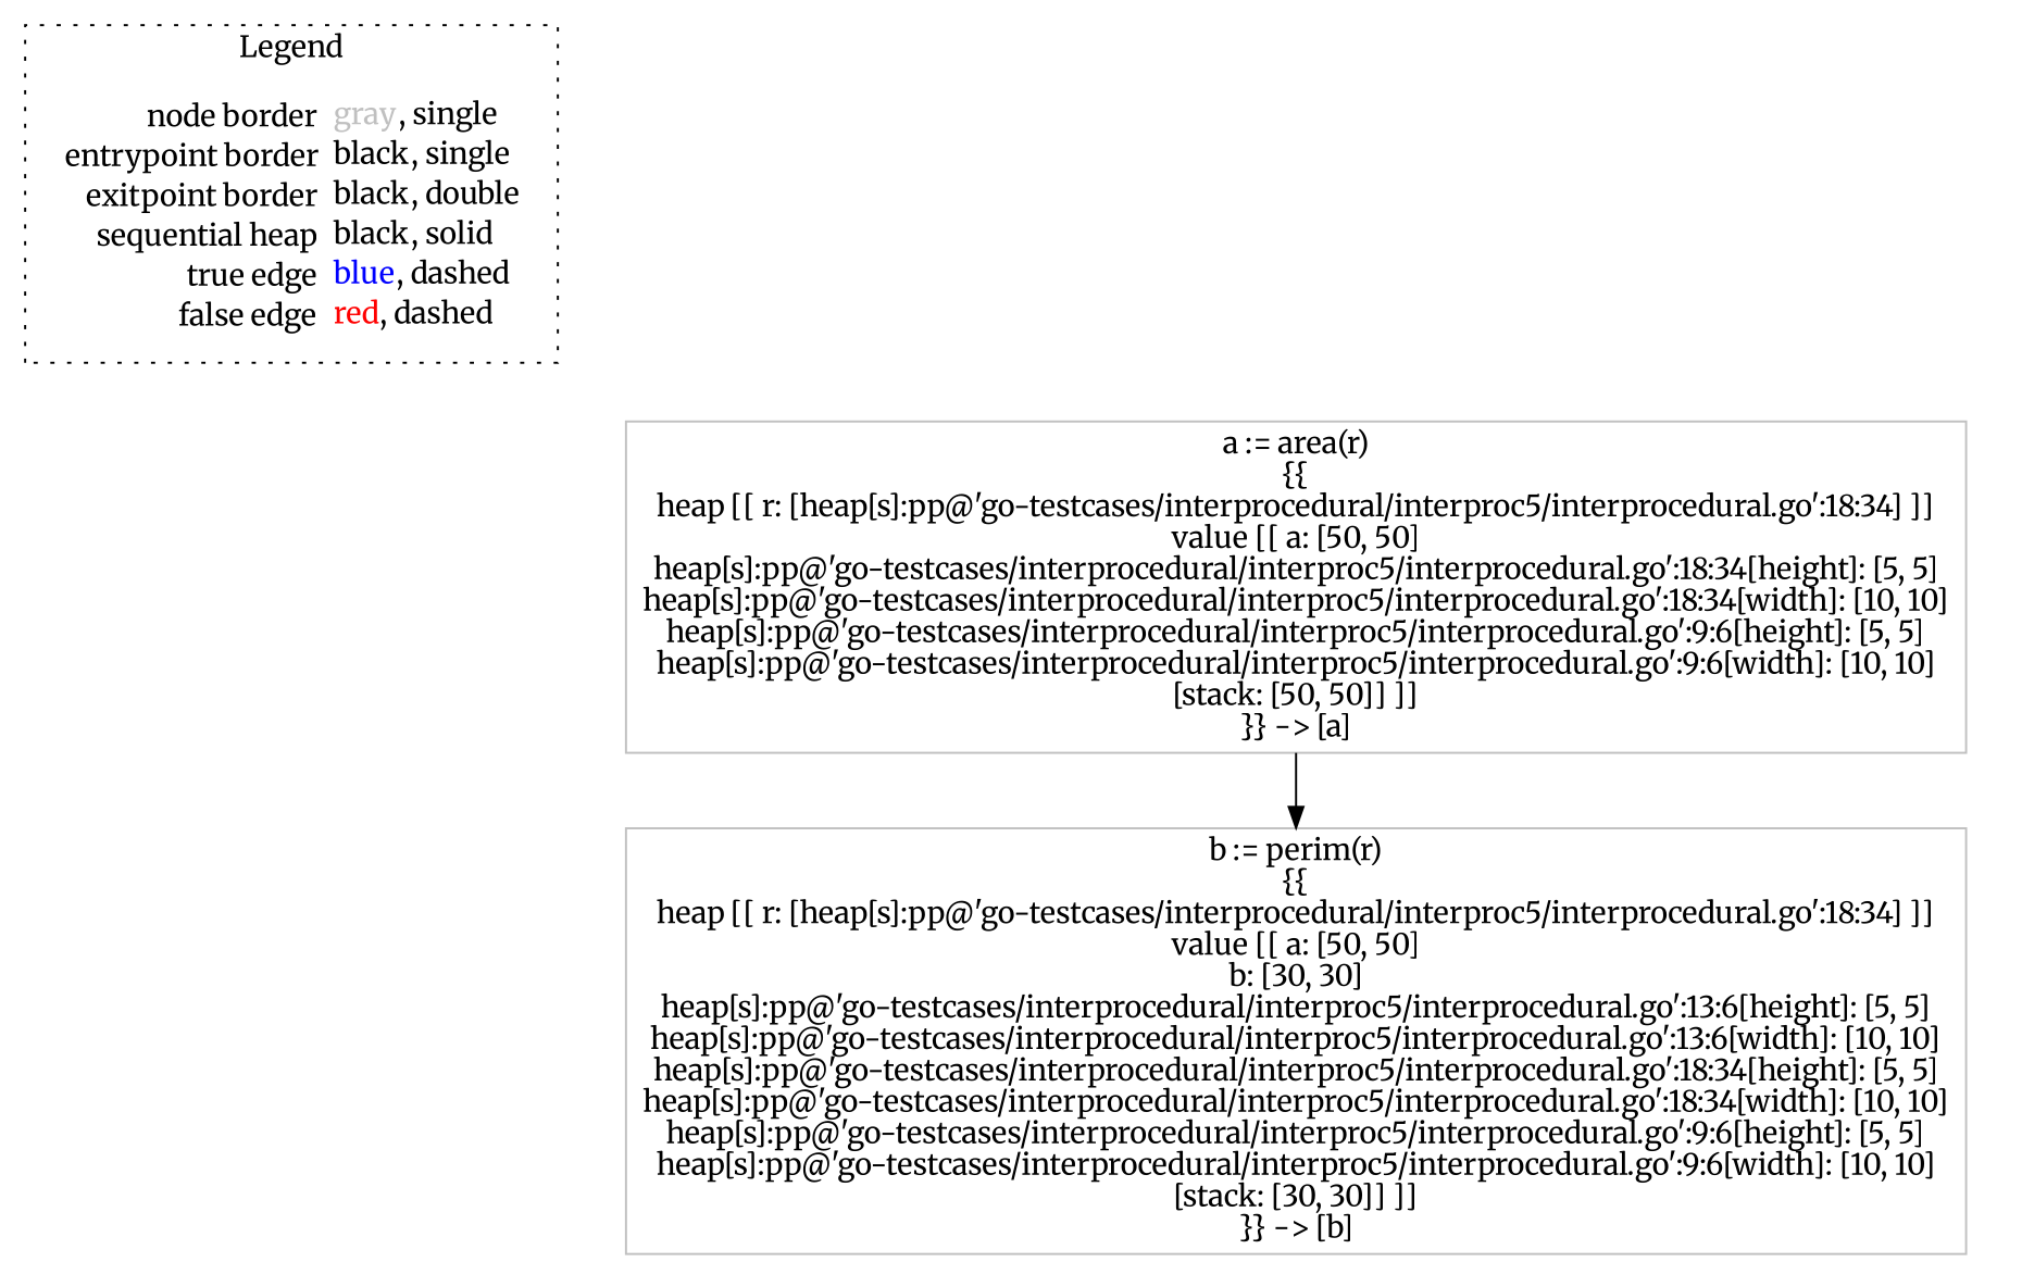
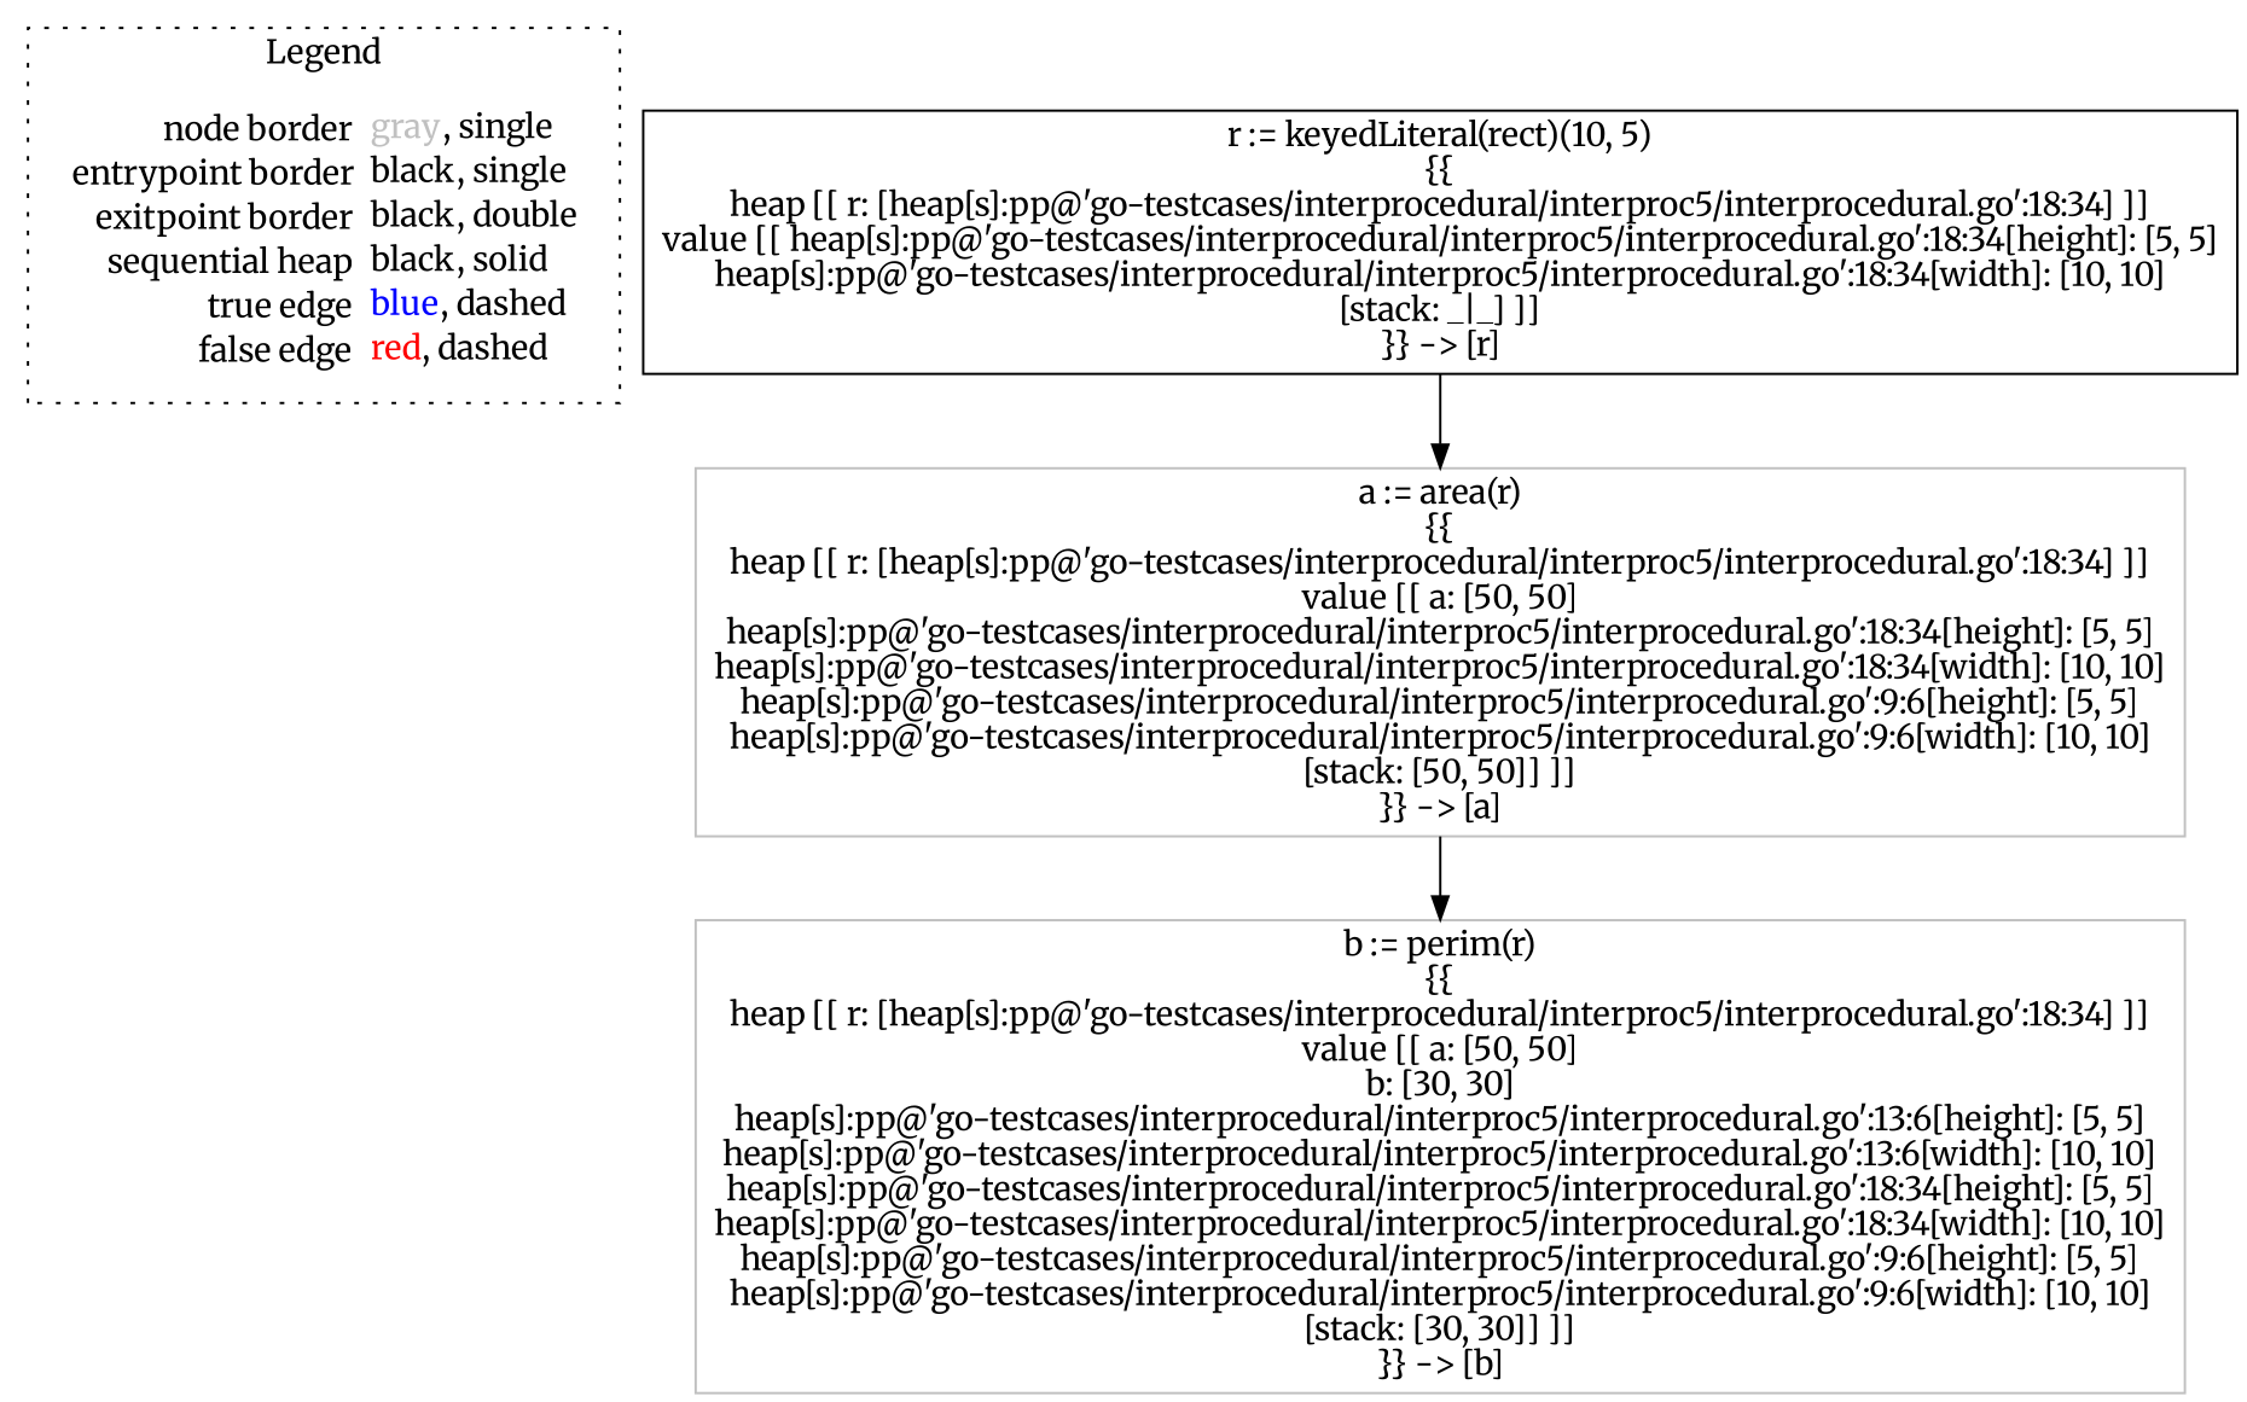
  digraph {
    fontname=Merriweather
    node [fontname=Merriweather shape=rect color=gray]
    edge [color=black fontname=Merriweather]
    n1 [label=<<table border="0" cellpadding="2" cellspacing="0" cellborder="0"><tr><td align="right">node border&nbsp;</td><td align="left"><font color="gray">gray</font>, single</td></tr><tr><td align="right">entrypoint border&nbsp;</td><td align="left"><font color="black">black</font>, single</td></tr><tr><td align="right">exitpoint border&nbsp;</td><td align="left"><font color="black">black</font>, double</td></tr><tr><td align="right">sequential heap&nbsp;</td><td align="left"><font color="black">black</font>, solid</td></tr><tr><td align="right">true edge&nbsp;</td><td align="left"><font color="blue">blue</font>, dashed</td></tr><tr><td align="right">false edge&nbsp;</td><td align="left"><font color="red">red</font>, dashed</td></tr></table>> shape=plaintext color=""]
+   n2 [color=black label=<r := keyedLiteral(rect)(10, 5)<BR/>{{<BR/>heap [[ r: [heap[s]:pp@'go-testcases/interprocedural/interproc5/interprocedural.go':18:34] ]]<BR/>value [[ heap[s]:pp@'go-testcases/interprocedural/interproc5/interprocedural.go':18:34[height]: [5, 5]<BR/>heap[s]:pp@'go-testcases/interprocedural/interproc5/interprocedural.go':18:34[width]: [10, 10]<BR/>[stack: _|_] ]]<BR/>}} -&gt; [r]>]
    n3 [label=<a := area(r)<BR/>{{<BR/>heap [[ r: [heap[s]:pp@'go-testcases/interprocedural/interproc5/interprocedural.go':18:34] ]]<BR/>value [[ a: [50, 50]<BR/>heap[s]:pp@'go-testcases/interprocedural/interproc5/interprocedural.go':18:34[height]: [5, 5]<BR/>heap[s]:pp@'go-testcases/interprocedural/interproc5/interprocedural.go':18:34[width]: [10, 10]<BR/>heap[s]:pp@'go-testcases/interprocedural/interproc5/interprocedural.go':9:6[height]: [5, 5]<BR/>heap[s]:pp@'go-testcases/interprocedural/interproc5/interprocedural.go':9:6[width]: [10, 10]<BR/>[stack: [50, 50]] ]]<BR/>}} -&gt; [a]>]
    n4 [label=<b := perim(r)<BR/>{{<BR/>heap [[ r: [heap[s]:pp@'go-testcases/interprocedural/interproc5/interprocedural.go':18:34] ]]<BR/>value [[ a: [50, 50]<BR/>b: [30, 30]<BR/>heap[s]:pp@'go-testcases/interprocedural/interproc5/interprocedural.go':13:6[height]: [5, 5]<BR/>heap[s]:pp@'go-testcases/interprocedural/interproc5/interprocedural.go':13:6[width]: [10, 10]<BR/>heap[s]:pp@'go-testcases/interprocedural/interproc5/interprocedural.go':18:34[height]: [5, 5]<BR/>heap[s]:pp@'go-testcases/interprocedural/interproc5/interprocedural.go':18:34[width]: [10, 10]<BR/>heap[s]:pp@'go-testcases/interprocedural/interproc5/interprocedural.go':9:6[height]: [5, 5]<BR/>heap[s]:pp@'go-testcases/interprocedural/interproc5/interprocedural.go':9:6[width]: [10, 10]<BR/>[stack: [30, 30]] ]]<BR/>}} -&gt; [b]>]
    subgraph cluster_1 {
      label=Legend
      style=dotted
      n1
    }
+   n2 -> n3
    n3 -> n4
  }
